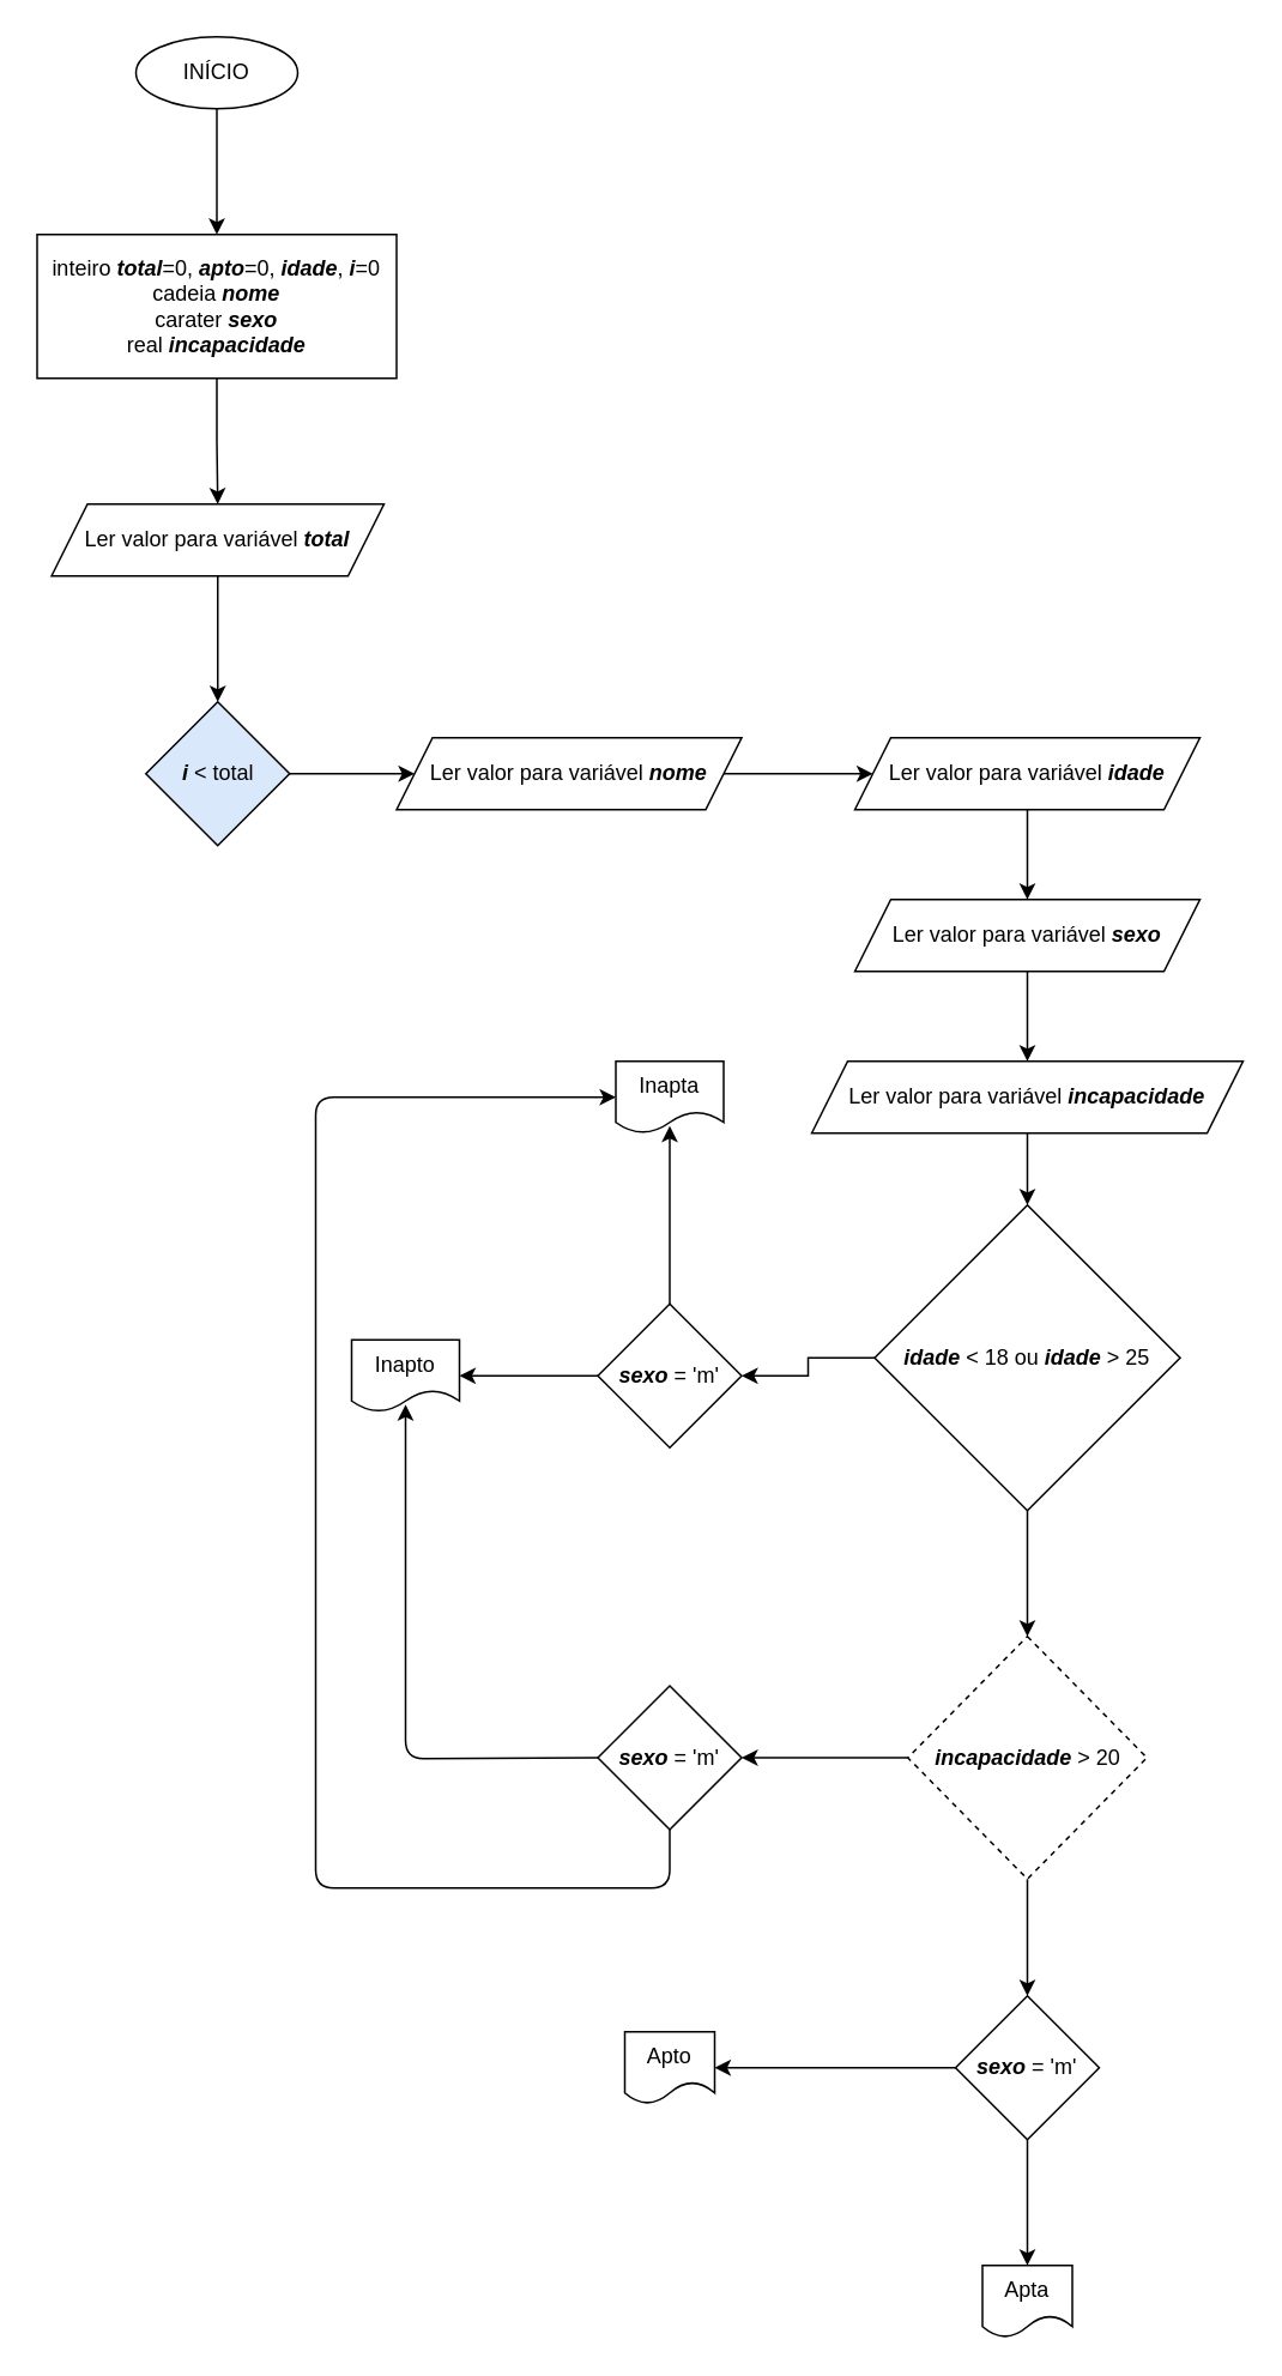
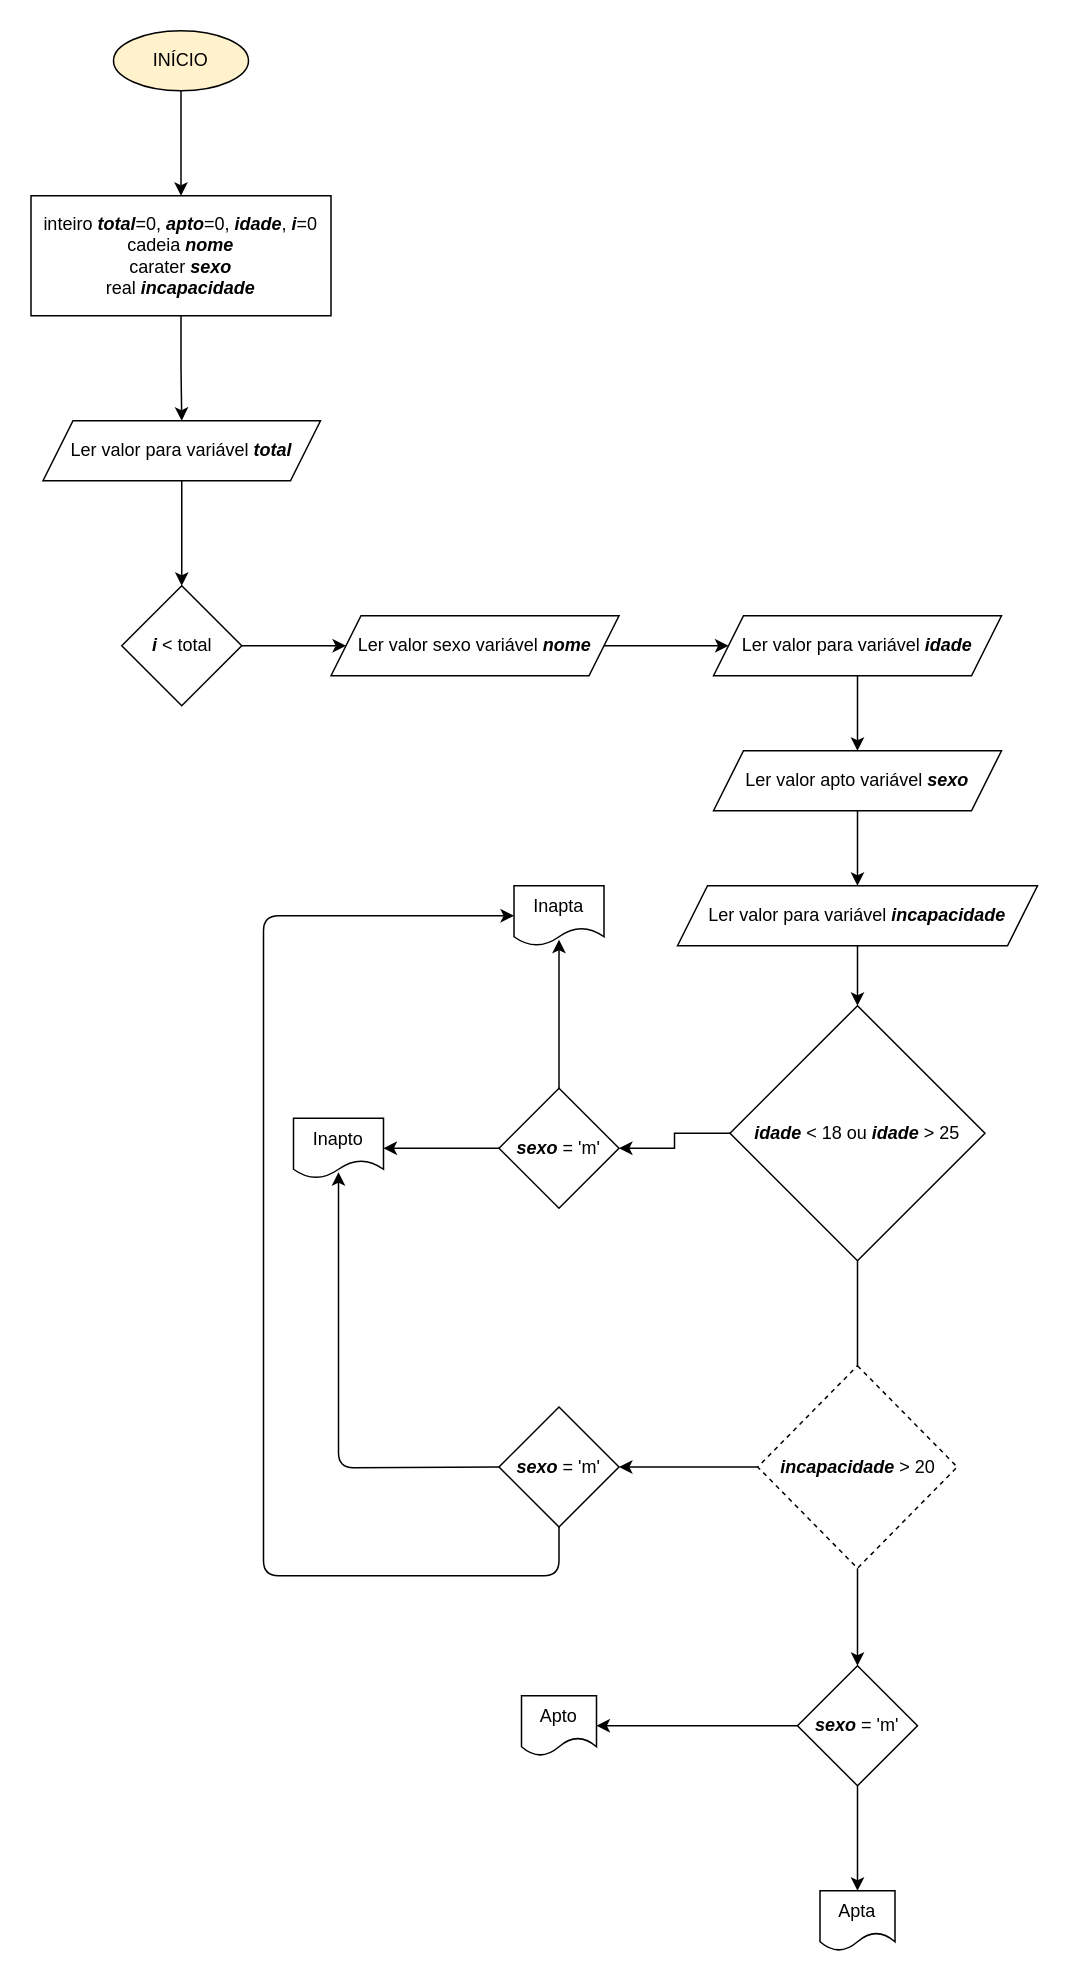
  <mxCell id="0" />
  <mxCell id="1" parent="0" />
  <mxCell id="2" value="" style="edgeStyle=orthogonalEdgeStyle;rounded=0;orthogonalLoop=1;jettySize=auto;html=1;" edge="1" parent="1" source="3" target="5"><mxGeometry relative="1" as="geometry" /></mxCell>
- <mxCell id="3" value="INÍCIO" style="ellipse;whiteSpace=wrap;html=1;" vertex="1" parent="1"><mxGeometry x="75" y="20" width="90" height="40" as="geometry" /></mxCell>
+ <mxCell id="3" value="INÍCIO" style="ellipse;whiteSpace=wrap;html=1;fillColor=#fff2cc;" vertex="1" parent="1"><mxGeometry x="75" y="20" width="90" height="40" as="geometry" /></mxCell>
  <mxCell id="4" value="" style="edgeStyle=orthogonalEdgeStyle;rounded=0;orthogonalLoop=1;jettySize=auto;html=1;" edge="1" parent="1" source="5" target="7"><mxGeometry relative="1" as="geometry" /></mxCell>
  <mxCell id="5" value="inteiro &lt;b&gt;&lt;i&gt;total&lt;/i&gt;&lt;/b&gt;=0, &lt;i&gt;&lt;b&gt;apto&lt;/b&gt;&lt;/i&gt;=0, &lt;b&gt;&lt;i&gt;idade&lt;/i&gt;&lt;/b&gt;, &lt;i&gt;&lt;b&gt;i&lt;/b&gt;&lt;/i&gt;=0&lt;br&gt;cadeia &lt;b&gt;&lt;i&gt;nome&lt;/i&gt;&lt;/b&gt;&lt;br&gt;carater &lt;i&gt;&lt;b&gt;sexo&lt;/b&gt;&lt;/i&gt;&lt;br&gt;real &lt;b&gt;&lt;i&gt;incapacidade&lt;/i&gt;&lt;/b&gt;" style="rounded=0;whiteSpace=wrap;html=1;" vertex="1" parent="1"><mxGeometry x="20" y="130" width="200" height="80" as="geometry" /></mxCell>
  <mxCell id="6" value="" style="edgeStyle=orthogonalEdgeStyle;rounded=0;orthogonalLoop=1;jettySize=auto;html=1;" edge="1" parent="1" source="7" target="9"><mxGeometry relative="1" as="geometry" /></mxCell>
  <mxCell id="7" value="Ler valor para variável &lt;b&gt;&lt;i&gt;total&lt;/i&gt;&lt;/b&gt;" style="shape=parallelogram;perimeter=parallelogramPerimeter;whiteSpace=wrap;html=1;fixedSize=1;" vertex="1" parent="1"><mxGeometry x="28" y="280" width="185" height="40" as="geometry" /></mxCell>
  <mxCell id="8" value="" style="edgeStyle=orthogonalEdgeStyle;rounded=0;orthogonalLoop=1;jettySize=auto;html=1;" edge="1" parent="1" source="9" target="11"><mxGeometry relative="1" as="geometry" /></mxCell>
- <mxCell id="9" value="&lt;b&gt;&lt;i&gt;i&lt;/i&gt;&lt;/b&gt; &amp;lt; total" style="rhombus;whiteSpace=wrap;html=1;fillColor=#dae8fc;" vertex="1" parent="1"><mxGeometry x="80.5" y="390" width="80" height="80" as="geometry" /></mxCell>
+ <mxCell id="9" value="&lt;b&gt;&lt;i&gt;i&lt;/i&gt;&lt;/b&gt; &amp;lt; total" style="rhombus;whiteSpace=wrap;html=1;" vertex="1" parent="1"><mxGeometry x="80.5" y="390" width="80" height="80" as="geometry" /></mxCell>
  <mxCell id="10" value="" style="edgeStyle=orthogonalEdgeStyle;rounded=0;orthogonalLoop=1;jettySize=auto;html=1;" edge="1" parent="1" source="11" target="13"><mxGeometry relative="1" as="geometry" /></mxCell>
- <mxCell id="11" value="Ler valor para variável &lt;b&gt;&lt;i&gt;nome&lt;/i&gt;&lt;/b&gt;" style="shape=parallelogram;perimeter=parallelogramPerimeter;whiteSpace=wrap;html=1;fixedSize=1;" vertex="1" parent="1"><mxGeometry x="220" y="410" width="192" height="40" as="geometry" /></mxCell>
+ <mxCell id="11" value="Ler valor sexo variável &lt;b&gt;&lt;i&gt;nome&lt;/i&gt;&lt;/b&gt;" style="shape=parallelogram;perimeter=parallelogramPerimeter;whiteSpace=wrap;html=1;fixedSize=1;" vertex="1" parent="1"><mxGeometry x="220" y="410" width="192" height="40" as="geometry" /></mxCell>
  <mxCell id="12" value="" style="edgeStyle=orthogonalEdgeStyle;rounded=0;orthogonalLoop=1;jettySize=auto;html=1;" edge="1" parent="1" source="13" target="15"><mxGeometry relative="1" as="geometry" /></mxCell>
  <mxCell id="13" value="Ler valor para variável &lt;b&gt;&lt;i&gt;idade&lt;/i&gt;&lt;/b&gt;" style="shape=parallelogram;perimeter=parallelogramPerimeter;whiteSpace=wrap;html=1;fixedSize=1;" vertex="1" parent="1"><mxGeometry x="475" y="410" width="192" height="40" as="geometry" /></mxCell>
  <mxCell id="14" value="" style="edgeStyle=orthogonalEdgeStyle;rounded=0;orthogonalLoop=1;jettySize=auto;html=1;" edge="1" parent="1" source="15" target="17"><mxGeometry relative="1" as="geometry" /></mxCell>
- <mxCell id="15" value="Ler valor para variável &lt;b&gt;&lt;i&gt;sexo&lt;/i&gt;&lt;/b&gt;" style="shape=parallelogram;perimeter=parallelogramPerimeter;whiteSpace=wrap;html=1;fixedSize=1;" vertex="1" parent="1"><mxGeometry x="475" y="500" width="192" height="40" as="geometry" /></mxCell>
+ <mxCell id="15" value="Ler valor apto variável &lt;b&gt;&lt;i&gt;sexo&lt;/i&gt;&lt;/b&gt;" style="shape=parallelogram;perimeter=parallelogramPerimeter;whiteSpace=wrap;html=1;fixedSize=1;" vertex="1" parent="1"><mxGeometry x="475" y="500" width="192" height="40" as="geometry" /></mxCell>
  <mxCell id="16" value="" style="edgeStyle=orthogonalEdgeStyle;rounded=0;orthogonalLoop=1;jettySize=auto;html=1;" edge="1" parent="1" source="17" target="20"><mxGeometry relative="1" as="geometry" /></mxCell>
  <mxCell id="17" value="Ler valor para variável &lt;b&gt;&lt;i&gt;incapacidade&lt;/i&gt;&lt;/b&gt;" style="shape=parallelogram;perimeter=parallelogramPerimeter;whiteSpace=wrap;html=1;fixedSize=1;" vertex="1" parent="1"><mxGeometry x="451" y="590" width="240" height="40" as="geometry" /></mxCell>
- <mxCell id="18" value="" style="edgeStyle=orthogonalEdgeStyle;rounded=0;orthogonalLoop=1;jettySize=auto;html=1;" edge="1" parent="1" source="20" target="25"><mxGeometry relative="1" as="geometry" /></mxCell>
+ <mxCell id="18" value="" style="edgeStyle=orthogonalEdgeStyle;rounded=0;orthogonalLoop=1;jettySize=auto;html=1;endArrow=none;" edge="1" parent="1" source="20" target="25"><mxGeometry relative="1" as="geometry" /></mxCell>
  <mxCell id="19" value="" style="edgeStyle=orthogonalEdgeStyle;rounded=0;orthogonalLoop=1;jettySize=auto;html=1;" edge="1" parent="1" source="20" target="22"><mxGeometry relative="1" as="geometry" /></mxCell>
  <mxCell id="20" value="&lt;b&gt;&lt;i&gt;idade&lt;/i&gt;&lt;/b&gt; &amp;lt; 18 ou &lt;b&gt;&lt;i&gt;idade&lt;/i&gt;&lt;/b&gt; &amp;gt; 25" style="rhombus;whiteSpace=wrap;html=1;" vertex="1" parent="1"><mxGeometry x="486" y="670" width="170" height="170" as="geometry" /></mxCell>
  <mxCell id="21" value="" style="edgeStyle=orthogonalEdgeStyle;rounded=0;orthogonalLoop=1;jettySize=auto;html=1;" edge="1" parent="1" source="22" target="27"><mxGeometry relative="1" as="geometry" /></mxCell>
  <mxCell id="22" value="&lt;b&gt;&lt;i&gt;sexo&lt;/i&gt;&lt;/b&gt; = 'm'" style="rhombus;whiteSpace=wrap;html=1;" vertex="1" parent="1"><mxGeometry x="332" y="725" width="80" height="80" as="geometry" /></mxCell>
  <mxCell id="23" value="" style="edgeStyle=orthogonalEdgeStyle;rounded=0;orthogonalLoop=1;jettySize=auto;html=1;" edge="1" parent="1" source="25" target="26"><mxGeometry relative="1" as="geometry" /></mxCell>
  <mxCell id="24" value="" style="edgeStyle=orthogonalEdgeStyle;rounded=0;orthogonalLoop=1;jettySize=auto;html=1;" edge="1" parent="1" source="25" target="31"><mxGeometry relative="1" as="geometry" /></mxCell>
  <mxCell id="25" value="&lt;b&gt;&lt;i&gt;incapacidade&lt;/i&gt;&lt;/b&gt;&amp;nbsp;&amp;gt; 20" style="rhombus;whiteSpace=wrap;html=1;dashed=1;" vertex="1" parent="1"><mxGeometry x="504.5" y="910" width="133" height="135" as="geometry" /></mxCell>
  <mxCell id="26" value="&lt;b&gt;&lt;i&gt;sexo&lt;/i&gt;&lt;/b&gt; = 'm'" style="rhombus;whiteSpace=wrap;html=1;" vertex="1" parent="1"><mxGeometry x="332" y="937.5" width="80" height="80" as="geometry" /></mxCell>
  <mxCell id="27" value="Inapto" style="shape=document;whiteSpace=wrap;html=1;boundedLbl=1;" vertex="1" parent="1"><mxGeometry x="195" y="745" width="60" height="40" as="geometry" /></mxCell>
  <mxCell id="28" value="Inapta" style="shape=document;whiteSpace=wrap;html=1;boundedLbl=1;" vertex="1" parent="1"><mxGeometry x="342" y="590" width="60" height="40" as="geometry" /></mxCell>
  <mxCell id="29" value="" style="endArrow=classic;html=1;exitX=0;exitY=0.5;exitDx=0;exitDy=0;entryX=0.5;entryY=0.9;entryDx=0;entryDy=0;entryPerimeter=0;" edge="1" parent="1" source="26" target="27"><mxGeometry width="50" height="50" relative="1" as="geometry"><mxPoint x="245" y="900" as="sourcePoint" /><mxPoint x="295" y="850" as="targetPoint" /><Array as="points"><mxPoint x="225" y="978" /></Array></mxGeometry></mxCell>
  <mxCell id="30" value="" style="edgeStyle=orthogonalEdgeStyle;rounded=0;orthogonalLoop=1;jettySize=auto;html=1;" edge="1" parent="1" source="31" target="33"><mxGeometry relative="1" as="geometry" /></mxCell>
  <mxCell id="31" value="&lt;b&gt;&lt;i&gt;sexo&lt;/i&gt;&lt;/b&gt; = 'm'" style="rhombus;whiteSpace=wrap;html=1;" vertex="1" parent="1"><mxGeometry x="531" y="1110" width="80" height="80" as="geometry" /></mxCell>
  <mxCell id="32" value="Apto" style="shape=document;whiteSpace=wrap;html=1;boundedLbl=1;" vertex="1" parent="1"><mxGeometry x="347" y="1130" width="50" height="40" as="geometry" /></mxCell>
  <mxCell id="33" value="Apta" style="shape=document;whiteSpace=wrap;html=1;boundedLbl=1;" vertex="1" parent="1"><mxGeometry x="546" y="1260" width="50" height="40" as="geometry" /></mxCell>
  <mxCell id="34" value="" style="endArrow=classic;html=1;exitX=0;exitY=0.5;exitDx=0;exitDy=0;entryX=1;entryY=0.5;entryDx=0;entryDy=0;" edge="1" parent="1" source="31" target="32"><mxGeometry width="50" height="50" relative="1" as="geometry"><mxPoint x="245" y="1180" as="sourcePoint" /><mxPoint x="295" y="1130" as="targetPoint" /></mxGeometry></mxCell>
  <mxCell id="35" value="" style="endArrow=classic;html=1;exitX=0.5;exitY=0;exitDx=0;exitDy=0;entryX=0.5;entryY=0.9;entryDx=0;entryDy=0;entryPerimeter=0;" edge="1" parent="1" source="22" target="28"><mxGeometry width="50" height="50" relative="1" as="geometry"><mxPoint x="245" y="730" as="sourcePoint" /><mxPoint x="295" y="680" as="targetPoint" /></mxGeometry></mxCell>
  <mxCell id="36" value="" style="endArrow=classic;html=1;entryX=0;entryY=0.5;entryDx=0;entryDy=0;exitX=0.5;exitY=1;exitDx=0;exitDy=0;" edge="1" parent="1" source="26" target="28"><mxGeometry width="50" height="50" relative="1" as="geometry"><mxPoint x="245" y="850" as="sourcePoint" /><mxPoint x="295" y="800" as="targetPoint" /><Array as="points"><mxPoint x="372" y="1050" /><mxPoint x="175" y="1050" /><mxPoint x="175" y="610" /></Array></mxGeometry></mxCell>
